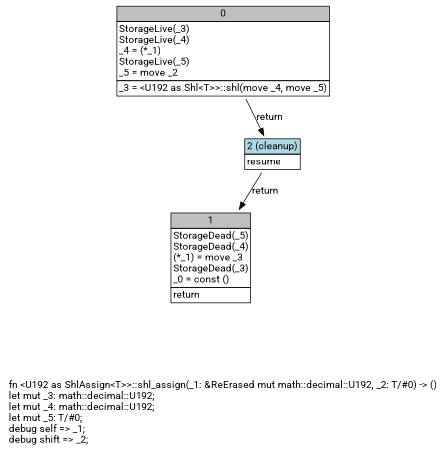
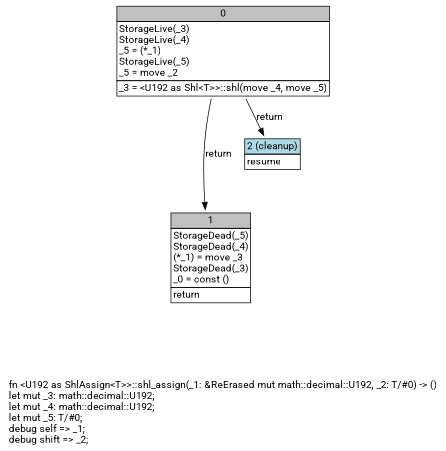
  digraph {
    fontname=Roboto
    label=<fn &lt;U192 as ShlAssign&lt;T&gt;&gt;::shl_assign(_1: &amp;ReErased mut math::decimal::U192, _2: T/#0) -&gt; ()<br align="left"/>let mut _3: math::decimal::U192;<br align="left"/>let mut _4: math::decimal::U192;<br align="left"/>let mut _5: T/#0;<br align="left"/>debug self =&gt; _1;<br align="left"/>debug shift =&gt; _2;<br align="left"/>>
    node [fontname=Roboto shape=none]
    edge [fontname=Roboto]
-   n1 [label=<<table border="0" cellborder="1" cellspacing="0"><tr><td bgcolor="gray" align="center" colspan="1">0</td></tr><tr><td align="left" balign="left">StorageLive(_3)<br/>StorageLive(_4)<br/>_4 = (*_1)<br/>StorageLive(_5)<br/>_5 = move _2<br/></td></tr><tr><td align="left">_3 = &lt;U192 as Shl&lt;T&gt;&gt;::shl(move _4, move _5)</td></tr></table>>]
+   n1 [label=<<table border="0" cellborder="1" cellspacing="0"><tr><td bgcolor="gray" align="center" colspan="1">0</td></tr><tr><td align="left" balign="left">StorageLive(_3)<br/>StorageLive(_4)<br/>_5 = (*_1)<br/>StorageLive(_5)<br/>_5 = move _2<br/></td></tr><tr><td align="left">_3 = &lt;U192 as Shl&lt;T&gt;&gt;::shl(move _4, move _5)</td></tr></table>>]
    n2 [label=<<table border="0" cellborder="1" cellspacing="0"><tr><td bgcolor="gray" align="center" colspan="1">1</td></tr><tr><td align="left" balign="left">StorageDead(_5)<br/>StorageDead(_4)<br/>(*_1) = move _3<br/>StorageDead(_3)<br/>_0 = const ()<br/></td></tr><tr><td align="left">return</td></tr></table>>]
    n3 [label=<<table border="0" cellborder="1" cellspacing="0"><tr><td bgcolor="lightblue" align="center" colspan="1">2 (cleanup)</td></tr><tr><td align="left">resume</td></tr></table>>]
-   n3 -> n2 [label=return]
+   n1 -> n2 [label=return]
    n1 -> n3 [label=return]
  }
